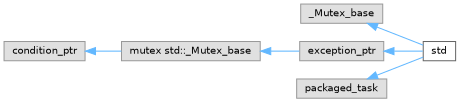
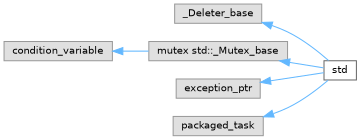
  digraph {
    rankdir=LR
    node [color=grey60 fillcolor="#E0E0E0" fontname=Helvetica fontsize=10 shape=box style=filled]
    edge [color=steelblue1 dir=back fontname=Helvetica fontsize=10 labelfontname=Helvetica labelfontsize=10 style=solid]
    n1 [color=grey40 fillcolor=white height=0.2 label=std width=0.4]
-   n2 [height=0.2 label=_Mutex_base width=0.4]
+   n2 [height=0.2 label=_Deleter_base width=0.4]
    n3 [height=0.2 label="mutex std::_Mutex_base" width=0.4]
-   n4 [height=0.2 label=condition_ptr width=0.4]
+   n4 [height=0.2 label=condition_variable width=0.4]
    n5 [height=0.2 label=exception_ptr width=0.4]
    n6 [height=0.2 label=packaged_task width=0.4]
    n2 -> n1
-   n3 -> n5
+   n3 -> n1
    n4 -> n3
    n5 -> n1
    n6 -> n1
  }
